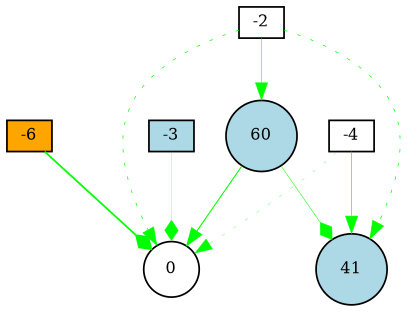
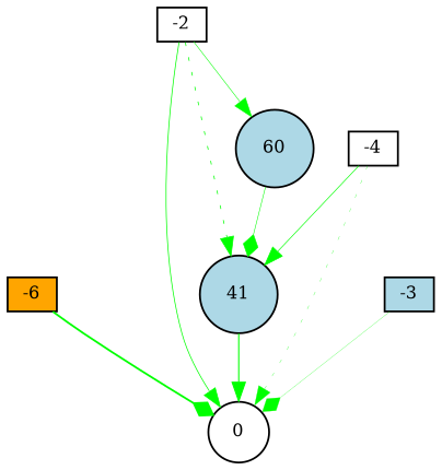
  digraph {
    node [fillcolor=white fontsize=9 shape=box style=filled]
    edge [arrowhead=normal color=green style=solid]
    n1 [fillcolor=orange height=0.2 label=-6 width=0.2]
    0 [height=0.2 shape=circle width=0.2]
    -2 [height=0.2 width=0.2]
    41 [fillcolor=lightblue height=0.2 shape=circle width=0.2]
    60 [fillcolor=lightblue height=0.2 shape=circle width=0.2]
    -3 [fillcolor=lightblue height=0.2 width=0.2]
    -4 [height=0.2 width=0.2]
    n1 -> 0 [arrowhead=diamond penwidth=1.0096908707693941]
-   -2 -> 0 [penwidth=0.4101817821967927 style=dotted]
+   -2 -> 0 [penwidth=0.4101817821967927]
    -2 -> 41 [penwidth=0.41671702983559533 style=dotted]
    -2 -> 60 [penwidth=0.30000000000000004]
-   60 -> 0 [penwidth=0.6039386503490093]
+   41 -> 0 [penwidth=0.6039386503490093]
    60 -> 41 [arrowhead=diamond penwidth=0.3004574959417792]
    -3 -> 0 [arrowhead=diamond penwidth=0.1329288274177928]
    -4 -> 0 [penwidth=0.15759770763589553 style=dotted]
    -4 -> 41 [penwidth=0.3661184865158872]
  }
